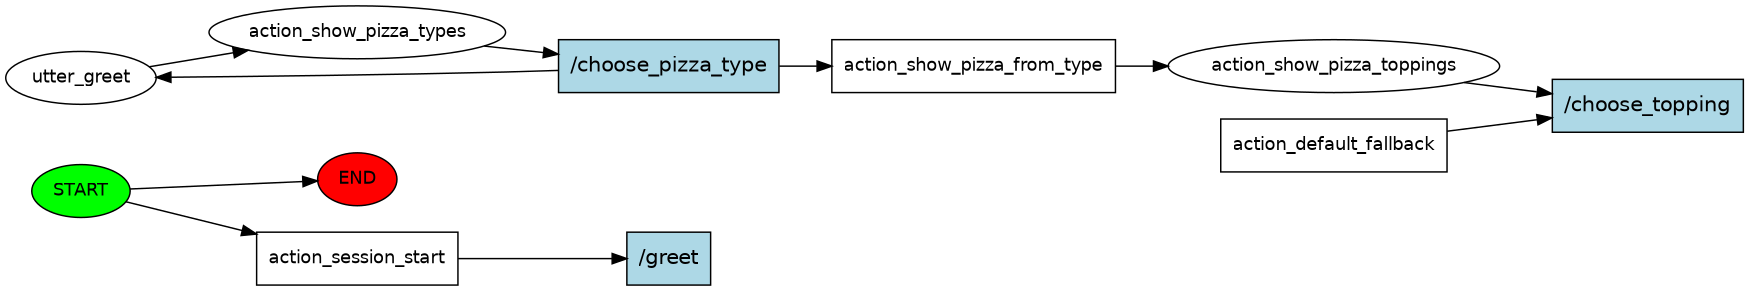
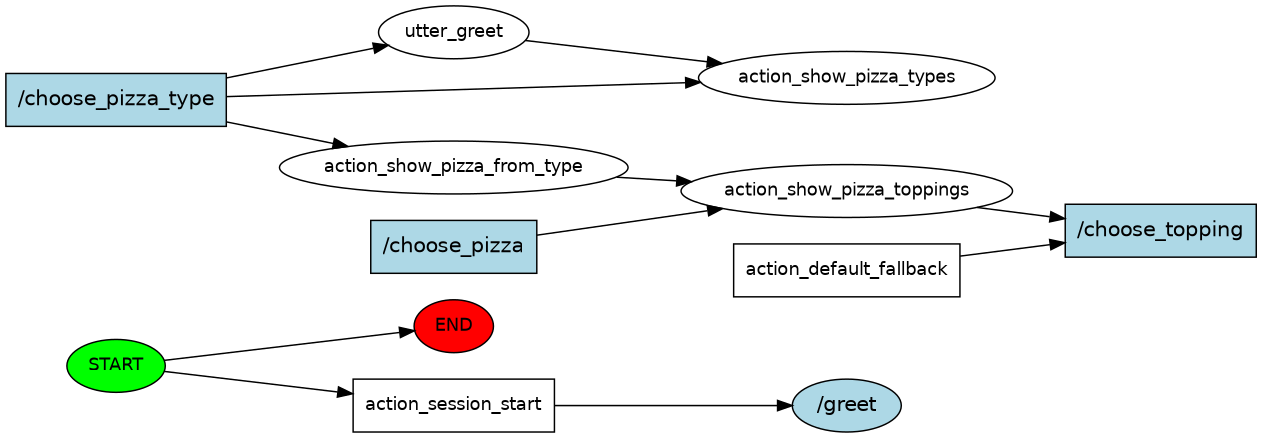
  digraph {
    fontname="DejaVu Sans"
    rankdir=LR
    node [fontname="DejaVu Sans" fontsize=12]
    edge [fontname="DejaVu Sans"]
    n1 [fillcolor=green label=START style=filled]
    n2 [fillcolor=red label=END style=filled]
    n3 [label=action_session_start shape=box]
-   n4 [fillcolor=lightblue label="/greet" shape=rect style=filled fontsize=""]
+   n4 [fillcolor=lightblue label="/greet" shape=ellipse style=filled fontsize=""]
    n5 [label=utter_greet]
    n6 [label=action_show_pizza_types]
    n7 [fillcolor=lightblue label="/choose_pizza_type" shape=rect style=filled fontsize=""]
-   n8 [label=action_show_pizza_from_type shape=box]
+   n8 [label=action_show_pizza_from_type]
    n9 [label=action_show_pizza_toppings]
+   n10 [fillcolor=lightblue label="/choose_pizza" shape=rect style=filled fontsize=""]
    n11 [fillcolor=lightblue label="/choose_topping" shape=rect style=filled fontsize=""]
    n12 [label=action_default_fallback shape=box]
    n1 -> n2
    n1 -> n3
    n3 -> n4
    n5 -> n6
-   n6 -> n7
+   n7 -> n6
    n7 -> n5
    n7 -> n8
    n8 -> n9
    n9 -> n11
+   n10 -> n9
    n12 -> n11
  }
